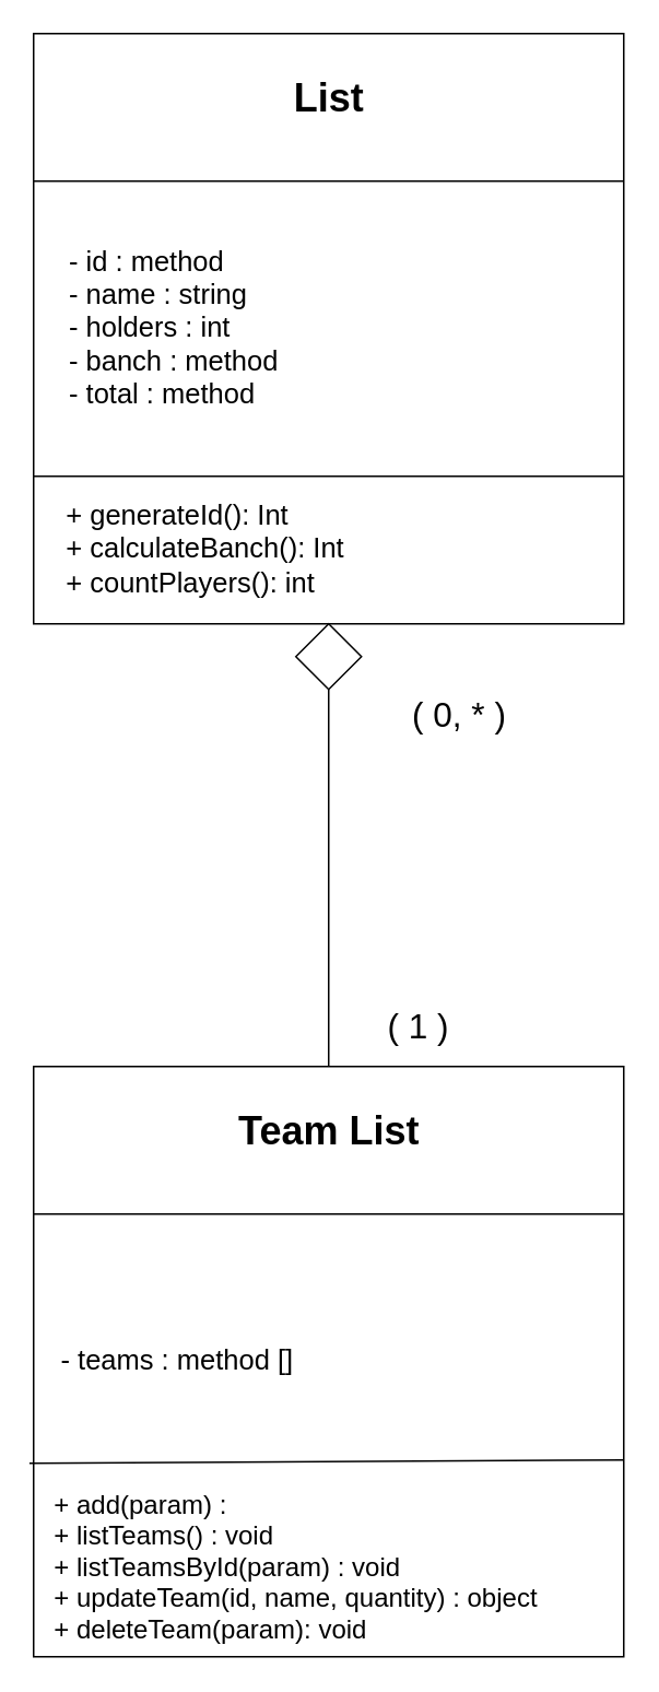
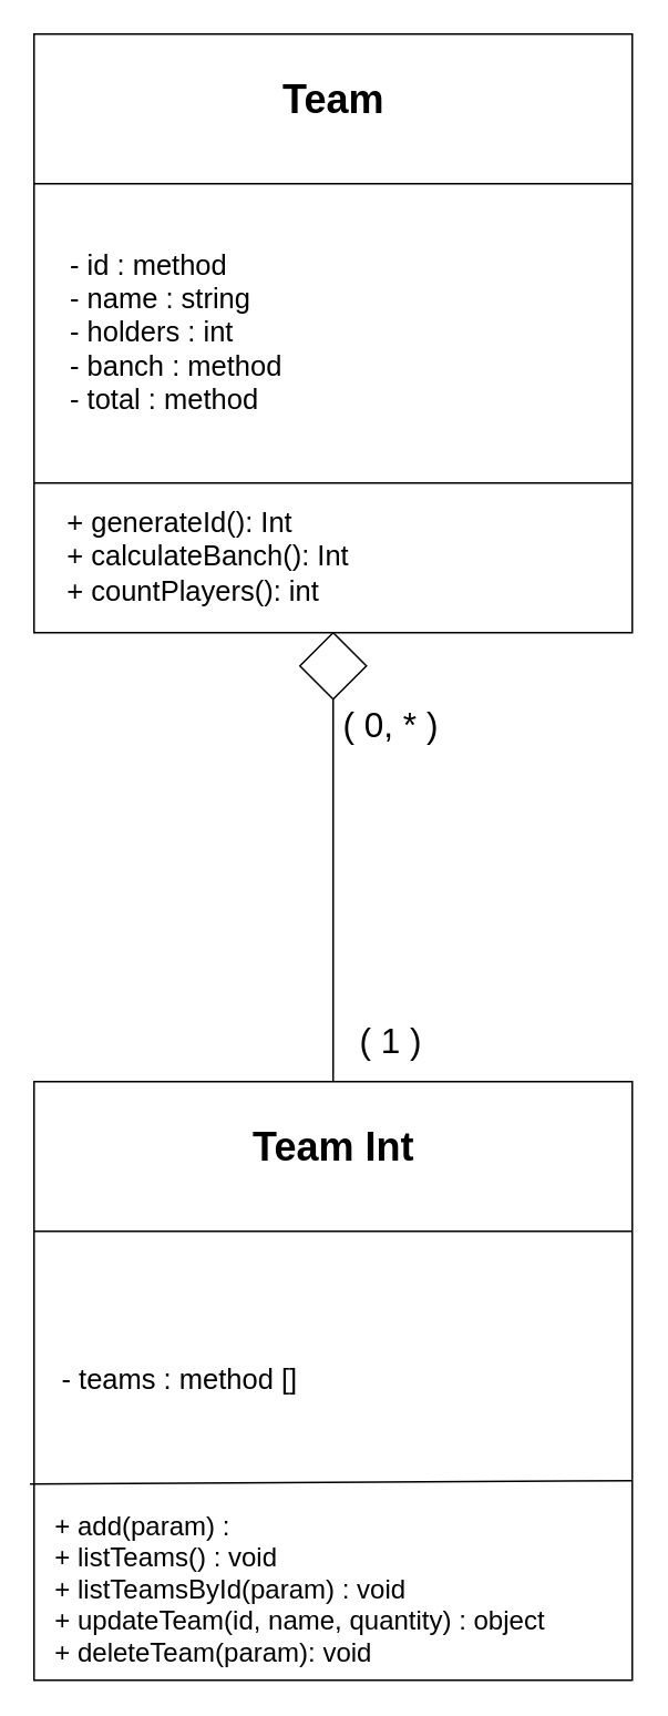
  <mxCell id="0" />
  <mxCell id="1" parent="0" />
  <mxCell id="2" value="" style="group" vertex="1" connectable="0" parent="1"><mxGeometry x="20" y="20" width="360" height="990" as="geometry" /></mxCell>
  <mxCell id="3" value="" style="group" vertex="1" connectable="0" parent="2"><mxGeometry width="360" height="360" as="geometry" /></mxCell>
  <mxCell id="4" value="" style="whiteSpace=wrap;html=1;aspect=fixed;" vertex="1" parent="3"><mxGeometry width="360" height="360" as="geometry" /></mxCell>
  <mxCell id="5" value="" style="endArrow=none;html=1;exitX=0;exitY=0.25;exitDx=0;exitDy=0;entryX=1;entryY=0.25;entryDx=0;entryDy=0;" edge="1" parent="3" source="4" target="4"><mxGeometry width="50" height="50" relative="1" as="geometry"><mxPoint x="220" y="390" as="sourcePoint" /><mxPoint x="270" y="340" as="targetPoint" /></mxGeometry></mxCell>
- <mxCell id="6" value="List" style="text;strokeColor=none;fillColor=none;html=1;fontSize=24;fontStyle=1;verticalAlign=middle;align=center;" vertex="1" parent="3"><mxGeometry x="130" y="20" width="100" height="40" as="geometry" /></mxCell>
+ <mxCell id="6" value="Team" style="text;strokeColor=none;fillColor=none;html=1;fontSize=24;fontStyle=1;verticalAlign=middle;align=center;" vertex="1" parent="3"><mxGeometry x="130" y="20" width="100" height="40" as="geometry" /></mxCell>
  <mxCell id="7" value="" style="endArrow=none;html=1;exitX=0;exitY=0.75;exitDx=0;exitDy=0;entryX=1;entryY=0.75;entryDx=0;entryDy=0;" edge="1" parent="3" source="4" target="4"><mxGeometry width="50" height="50" relative="1" as="geometry"><mxPoint x="220" y="390" as="sourcePoint" /><mxPoint x="270" y="340" as="targetPoint" /></mxGeometry></mxCell>
  <mxCell id="8" value="&lt;font style=&quot;font-size: 17px;&quot;&gt;- id : method&lt;br&gt;- name : string&lt;br&gt;- holders : int&lt;br&gt;- banch : method&amp;nbsp;&lt;br&gt;- total : method&lt;/font&gt;" style="text;html=1;strokeColor=none;fillColor=none;align=left;verticalAlign=middle;whiteSpace=wrap;rounded=0;" vertex="1" parent="3"><mxGeometry x="20" y="165" width="170" height="30" as="geometry" /></mxCell>
  <mxCell id="9" value="&lt;div style=&quot;text-align: left;&quot;&gt;&lt;span style=&quot;background-color: initial;&quot;&gt;+ generateId(): Int&lt;/span&gt;&lt;/div&gt;&lt;div style=&quot;text-align: left;&quot;&gt;&lt;span style=&quot;background-color: initial;&quot;&gt;+ calculateBanch(): Int&lt;/span&gt;&lt;/div&gt;&lt;div style=&quot;text-align: left;&quot;&gt;&lt;span style=&quot;background-color: initial;&quot;&gt;+ countPlayers(): int&lt;/span&gt;&lt;/div&gt;" style="text;html=1;strokeColor=none;fillColor=none;align=center;verticalAlign=middle;whiteSpace=wrap;rounded=0;fontSize=17;" vertex="1" parent="3"><mxGeometry x="15" y="300" width="180" height="30" as="geometry" /></mxCell>
  <mxCell id="10" value="" style="group" vertex="1" connectable="0" parent="2"><mxGeometry y="630" width="360" height="360" as="geometry" /></mxCell>
  <mxCell id="11" value="" style="whiteSpace=wrap;html=1;aspect=fixed;" vertex="1" parent="10"><mxGeometry width="360" height="360" as="geometry" /></mxCell>
  <mxCell id="12" value="" style="endArrow=none;html=1;exitX=0;exitY=0.25;exitDx=0;exitDy=0;entryX=1;entryY=0.25;entryDx=0;entryDy=0;" edge="1" parent="10" source="11" target="11"><mxGeometry width="50" height="50" relative="1" as="geometry"><mxPoint x="220" y="390" as="sourcePoint" /><mxPoint x="270" y="340" as="targetPoint" /></mxGeometry></mxCell>
- <mxCell id="13" value="Team List" style="text;strokeColor=none;fillColor=none;html=1;fontSize=24;fontStyle=1;verticalAlign=middle;align=center;" vertex="1" parent="10"><mxGeometry x="130" y="20" width="100" height="40" as="geometry" /></mxCell>
+ <mxCell id="13" value="Team Int" style="text;strokeColor=none;fillColor=none;html=1;fontSize=24;fontStyle=1;verticalAlign=middle;align=center;" vertex="1" parent="10"><mxGeometry x="130" y="20" width="100" height="40" as="geometry" /></mxCell>
  <mxCell id="14" value="" style="endArrow=none;html=1;exitX=-0.007;exitY=0.672;exitDx=0;exitDy=0;exitPerimeter=0;" edge="1" parent="10" source="11"><mxGeometry width="50" height="50" relative="1" as="geometry"><mxPoint y="240" as="sourcePoint" /><mxPoint x="360" y="240" as="targetPoint" /><Array as="points" /></mxGeometry></mxCell>
  <mxCell id="15" value="&lt;span style=&quot;font-size: 17px;&quot;&gt;- teams : method []&lt;/span&gt;" style="text;html=1;strokeColor=none;fillColor=none;align=left;verticalAlign=middle;whiteSpace=wrap;rounded=0;" vertex="1" parent="10"><mxGeometry x="15" y="165" width="170" height="30" as="geometry" /></mxCell>
  <mxCell id="16" value="&lt;div style=&quot;text-align: left; font-size: 16px;&quot;&gt;&lt;font style=&quot;font-size: 16px;&quot;&gt;+ add(param) :&amp;nbsp;&lt;/font&gt;&lt;/div&gt;&lt;div style=&quot;text-align: left; font-size: 16px;&quot;&gt;&lt;font style=&quot;font-size: 16px;&quot;&gt;+ listTeams() : void&lt;/font&gt;&lt;/div&gt;&lt;div style=&quot;text-align: left; font-size: 16px;&quot;&gt;&lt;font style=&quot;font-size: 16px;&quot;&gt;+ listTeamsById(param) : void&lt;/font&gt;&lt;/div&gt;&lt;div style=&quot;text-align: left; font-size: 16px;&quot;&gt;&lt;font style=&quot;font-size: 16px;&quot;&gt;+ updateTeam(id, name, quantity) : object&amp;nbsp;&lt;/font&gt;&lt;/div&gt;&lt;div style=&quot;text-align: left; font-size: 16px;&quot;&gt;&lt;font style=&quot;font-size: 16px;&quot;&gt;+ deleteTeam(param): void&lt;/font&gt;&lt;/div&gt;" style="text;html=1;strokeColor=none;fillColor=none;align=center;verticalAlign=middle;whiteSpace=wrap;rounded=0;fontSize=17;" vertex="1" parent="10"><mxGeometry y="290" width="325" height="30" as="geometry" /></mxCell>
  <mxCell id="17" value="" style="endArrow=none;html=1;fontSize=16;entryX=0.5;entryY=1;entryDx=0;entryDy=0;exitX=0.5;exitY=0;exitDx=0;exitDy=0;startArrow=none;" edge="1" parent="2" source="19" target="4"><mxGeometry width="50" height="50" relative="1" as="geometry"><mxPoint x="-50" y="480" as="sourcePoint" /><mxPoint y="430" as="targetPoint" /></mxGeometry></mxCell>
  <mxCell id="18" value="" style="endArrow=none;html=1;fontSize=16;entryX=0.5;entryY=1;entryDx=0;entryDy=0;exitX=0.5;exitY=0;exitDx=0;exitDy=0;" edge="1" parent="2" source="11" target="19"><mxGeometry width="50" height="50" relative="1" as="geometry"><mxPoint x="180" y="630" as="sourcePoint" /><mxPoint x="180" y="360" as="targetPoint" /></mxGeometry></mxCell>
  <mxCell id="19" value="" style="rhombus;whiteSpace=wrap;html=1;fontSize=16;" vertex="1" parent="2"><mxGeometry x="160" y="360" width="40" height="40" as="geometry" /></mxCell>
- <mxCell id="20" value="&lt;font style=&quot;font-size: 21px;&quot;&gt;( 1 )&lt;/font&gt;" style="text;html=1;strokeColor=none;fillColor=none;align=center;verticalAlign=middle;whiteSpace=wrap;rounded=0;fontSize=16;" vertex="1" parent="2"><mxGeometry x="205" y="590" width="60" height="30" as="geometry" /></mxCell>
- <mxCell id="21" value="&lt;font style=&quot;font-size: 21px;&quot;&gt;( 0, * )&lt;/font&gt;" style="text;html=1;strokeColor=none;fillColor=none;align=center;verticalAlign=middle;whiteSpace=wrap;rounded=0;fontSize=16;" vertex="1" parent="2"><mxGeometry x="230" y="400" width="60" height="30" as="geometry" /></mxCell>
+ <mxCell id="20" value="&lt;font style=&quot;font-size: 21px;&quot;&gt;( 1 )&lt;/font&gt;" style="text;html=1;strokeColor=none;fillColor=none;align=center;verticalAlign=middle;whiteSpace=wrap;rounded=0;fontSize=16;" vertex="1" parent="2"><mxGeometry x="185" y="590" width="60" height="30" as="geometry" /></mxCell>
+ <mxCell id="21" value="&lt;font style=&quot;font-size: 21px;&quot;&gt;( 0, * )&lt;/font&gt;" style="text;html=1;strokeColor=none;fillColor=none;align=center;verticalAlign=middle;whiteSpace=wrap;rounded=0;fontSize=16;" vertex="1" parent="2"><mxGeometry x="185" y="400" width="60" height="30" as="geometry" /></mxCell>
